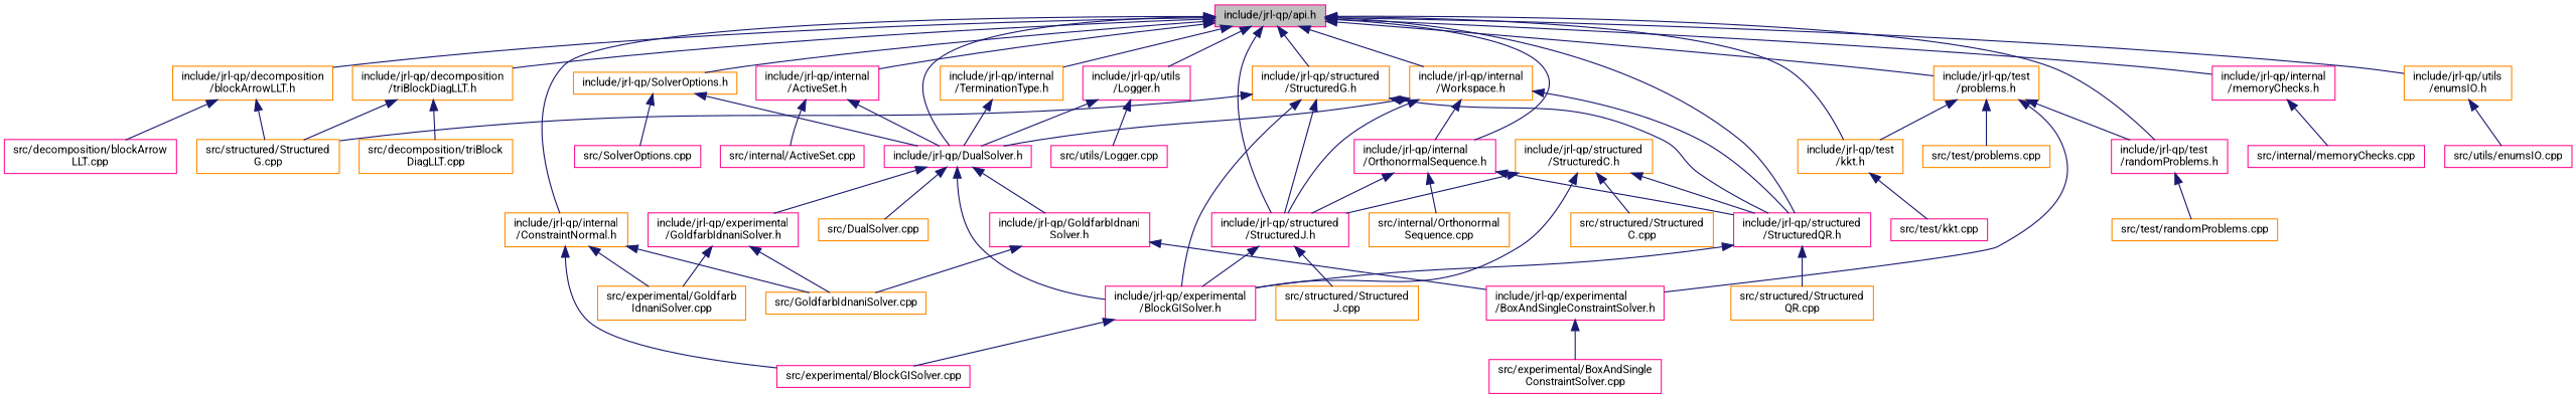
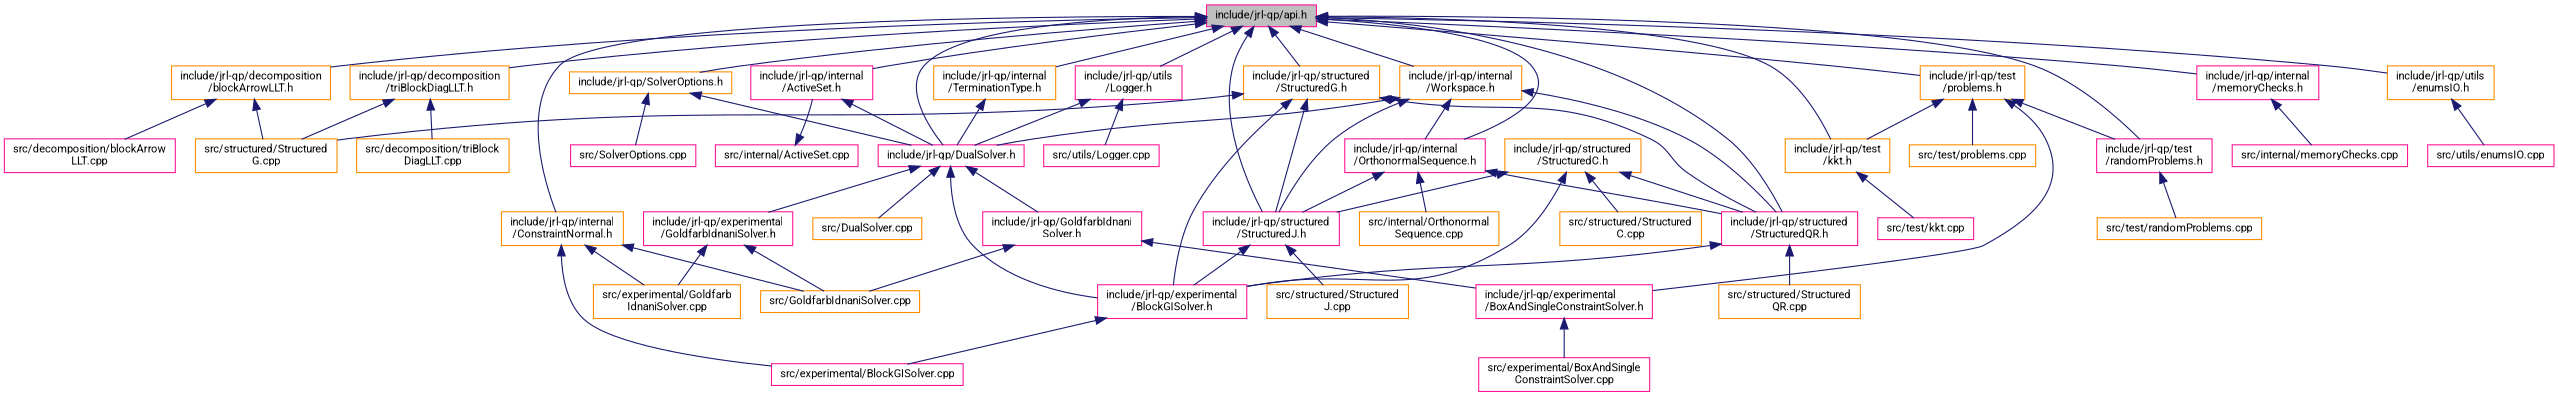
  digraph {
    fontname=Roboto
    node [color=deeppink fillcolor=white fontname=Roboto fontsize=10 shape=record style=filled]
    edge [color=midnightblue dir=back fontname=Roboto fontsize=10 labelfontname=Helvetica labelfontsize=10 style=solid]
    n1 [fillcolor=grey75 fontcolor=black height=0.2 label="include/jrl-qp/api.h" width=0.4]
    n2 [color=darkorange height=0.2 label="include/jrl-qp/decomposition\l/blockArrowLLT.h" width=0.4]
    n3 [color=darkorange height=0.2 label="include/jrl-qp/decomposition\l/triBlockDiagLLT.h" width=0.4]
    n4 [color=darkorange height=0.2 label="include/jrl-qp/SolverOptions.h" width=0.4]
    n5 [height=0.2 label="include/jrl-qp/DualSolver.h" width=0.4]
    n6 [height=0.2 label="include/jrl-qp/internal\l/ActiveSet.h" width=0.4]
    n7 [color=darkorange height=0.2 label="include/jrl-qp/internal\l/TerminationType.h" width=0.4]
    n8 [color=darkorange height=0.2 label="include/jrl-qp/internal\l/Workspace.h" width=0.4]
    n9 [height=0.2 label="include/jrl-qp/internal\l/OrthonormalSequence.h" width=0.4]
    n10 [height=0.2 label="include/jrl-qp/structured\l/StructuredJ.h" width=0.4]
    n11 [height=0.2 label="include/jrl-qp/structured\l/StructuredQR.h" width=0.4]
    n12 [height=0.2 label="include/jrl-qp/utils\l/Logger.h" width=0.4]
    n13 [color=darkorange height=0.2 label="include/jrl-qp/structured\l/StructuredG.h" width=0.4]
    n14 [color=darkorange height=0.2 label="include/jrl-qp/test\l/problems.h" width=0.4]
    n15 [color=darkorange height=0.2 label="include/jrl-qp/test\l/kkt.h" width=0.4]
    n16 [height=0.2 label="include/jrl-qp/test\l/randomProblems.h" width=0.4]
    n17 [color=darkorange height=0.2 label="include/jrl-qp/internal\l/ConstraintNormal.h" width=0.4]
    n18 [height=0.2 label="include/jrl-qp/internal\l/memoryChecks.h" width=0.4]
    n19 [color=darkorange height=0.2 label="include/jrl-qp/utils\l/enumsIO.h" width=0.4]
    n20 [height=0.2 label="src/decomposition/blockArrow\lLLT.cpp" width=0.4]
    n21 [color=darkorange height=0.2 label="src/structured/Structured\lG.cpp" width=0.4]
    n22 [color=darkorange height=0.2 label="src/decomposition/triBlock\lDiagLLT.cpp" width=0.4]
    n23 [height=0.2 label="src/SolverOptions.cpp" width=0.4]
    n24 [height=0.2 label="include/jrl-qp/experimental\l/BlockGISolver.h" width=0.4]
    n25 [height=0.2 label="include/jrl-qp/GoldfarbIdnani\lSolver.h" width=0.4]
    n26 [height=0.2 label="include/jrl-qp/experimental\l/GoldfarbIdnaniSolver.h" width=0.4]
    n27 [color=darkorange height=0.2 label="src/DualSolver.cpp" width=0.4]
    n28 [height=0.2 label="src/internal/ActiveSet.cpp" width=0.4]
    n29 [color=darkorange height=0.2 label="src/internal/Orthonormal\lSequence.cpp" width=0.4]
    n30 [color=darkorange height=0.2 label="src/structured/Structured\lJ.cpp" width=0.4]
    n31 [color=darkorange height=0.2 label="src/structured/Structured\lQR.cpp" width=0.4]
    n32 [height=0.2 label="src/utils/Logger.cpp" width=0.4]
    n33 [color=darkorange height=0.2 label="include/jrl-qp/structured\l/StructuredC.h" width=0.4]
    n34 [color=darkorange height=0.2 label="src/structured/Structured\lC.cpp" width=0.4]
    n35 [height=0.2 label="include/jrl-qp/experimental\l/BoxAndSingleConstraintSolver.h" width=0.4]
    n36 [color=darkorange height=0.2 label="src/test/problems.cpp" width=0.4]
    n37 [height=0.2 label="src/test/kkt.cpp" width=0.4]
    n38 [color=darkorange height=0.2 label="src/test/randomProblems.cpp" width=0.4]
    n39 [height=0.2 label="src/experimental/BlockGISolver.cpp" width=0.4]
    n40 [color=darkorange height=0.2 label="src/GoldfarbIdnaniSolver.cpp" width=0.4]
    n41 [color=darkorange height=0.2 label="src/experimental/Goldfarb\lIdnaniSolver.cpp" width=0.4]
    n42 [height=0.2 label="src/internal/memoryChecks.cpp" width=0.4]
    n43 [height=0.2 label="src/utils/enumsIO.cpp" width=0.4]
    n44 [height=0.2 label="src/experimental/BoxAndSingle\lConstraintSolver.cpp" width=0.4]
    n1 -> n2
    n1 -> n3
    n1 -> n4
    n1 -> n5
    n1 -> n6
    n1 -> n7
    n1 -> n8
    n1 -> n9
    n1 -> n10
    n1 -> n11
    n1 -> n12
    n1 -> n13
    n1 -> n14
    n1 -> n15
    n1 -> n16
    n1 -> n17
    n1 -> n18
    n1 -> n19
    n2 -> n20
    n2 -> n21
    n3 -> n21
    n3 -> n22
    n4 -> n5
    n4 -> n23
    n5 -> n24
    n5 -> n25
    n5 -> n26
    n5 -> n27
    n6 -> n5
-   n6 -> n28
+   n28 -> n6
    n7 -> n5
    n8 -> n5
    n8 -> n9
    n8 -> n10
    n8 -> n11
    n9 -> n10
    n9 -> n11
    n9 -> n29
    n10 -> n24
    n10 -> n30
    n11 -> n24
    n11 -> n31
    n12 -> n5
    n12 -> n32
    n13 -> n10
    n13 -> n11
    n13 -> n21
    n13 -> n24
    n14 -> n15
    n14 -> n16
    n14 -> n35
    n14 -> n36
    n15 -> n37
    n16 -> n38
    n17 -> n39
    n17 -> n40
    n17 -> n41
    n18 -> n42
    n19 -> n43
    n24 -> n39
    n25 -> n35
    n25 -> n40
    n26 -> n40
    n26 -> n41
    n33 -> n10
    n33 -> n11
    n33 -> n24
    n33 -> n34
    n35 -> n44
  }
